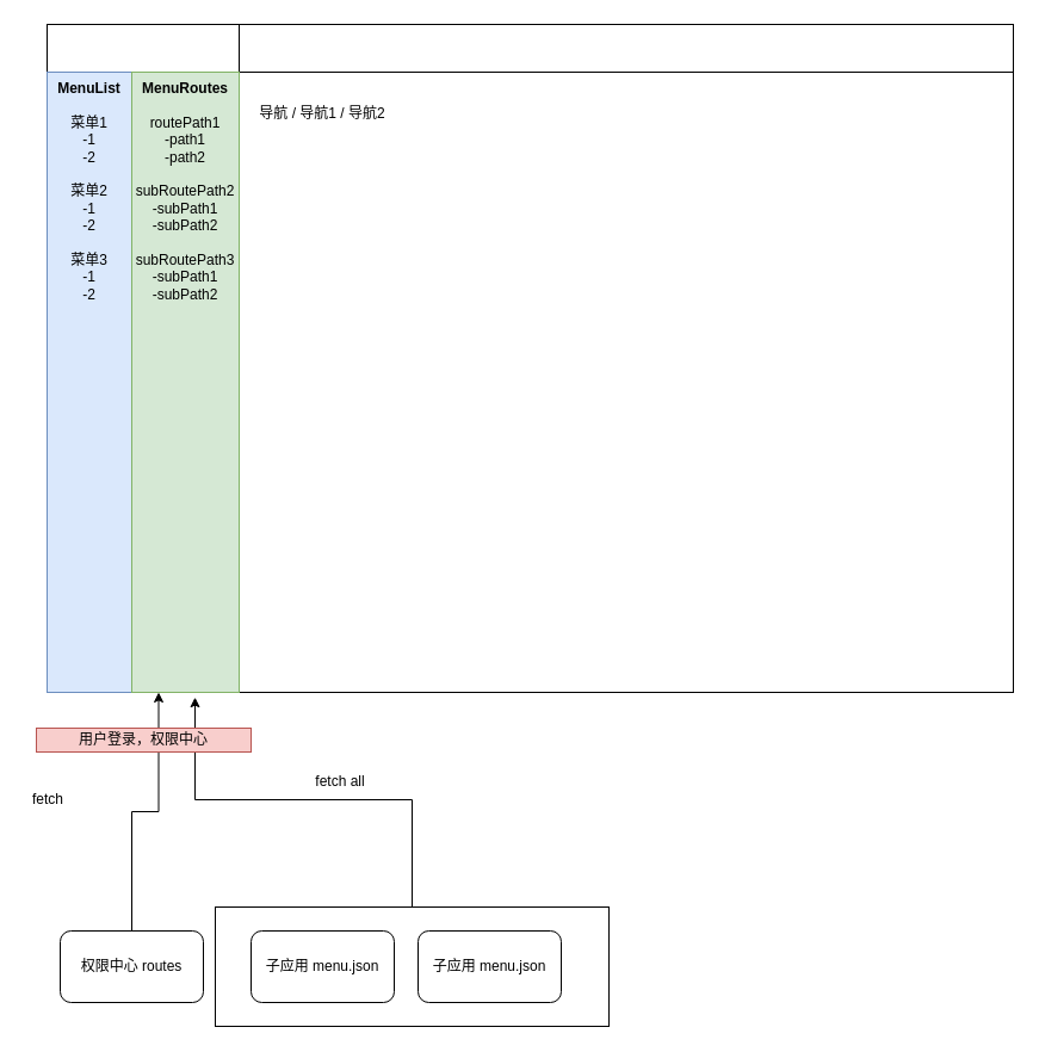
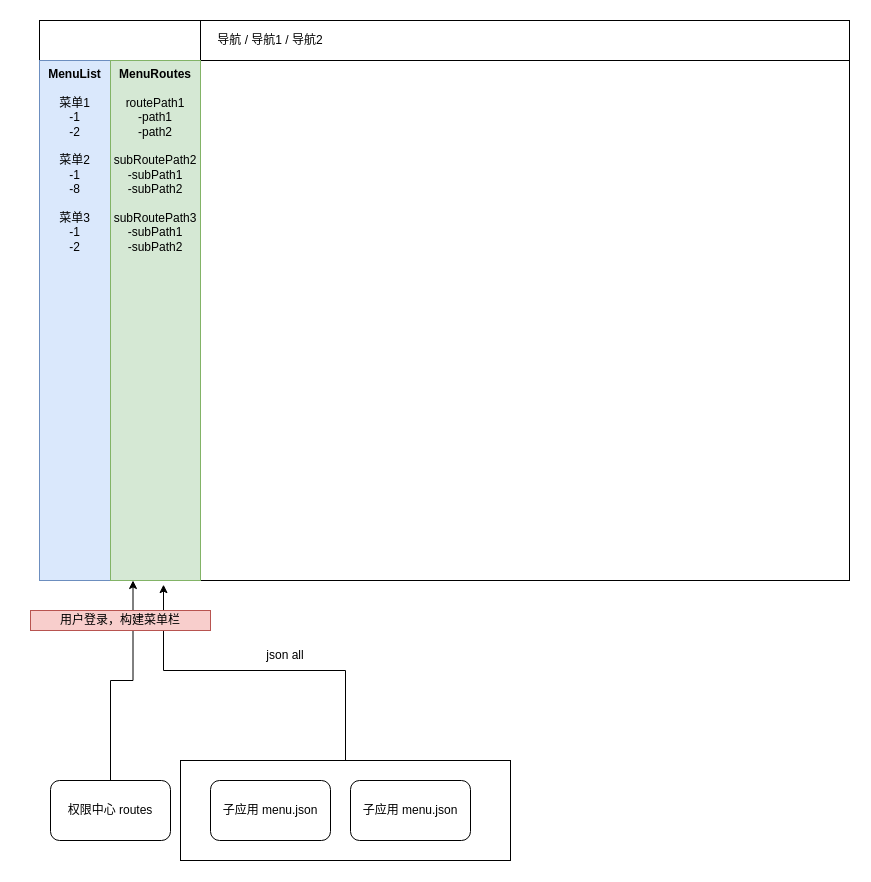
  <mxCell id="0" />
  <mxCell id="1" parent="0" />
  <mxCell id="2" style="edgeStyle=orthogonalEdgeStyle;rounded=0;orthogonalLoop=1;jettySize=auto;html=1;entryX=0.589;entryY=1.008;entryDx=0;entryDy=0;entryPerimeter=0;" edge="1" parent="1" source="3" target="7"><mxGeometry relative="1" as="geometry" /></mxCell>
  <mxCell id="3" value="" style="rounded=0;whiteSpace=wrap;html=1;fillColor=#ffffff;align=center;" vertex="1" parent="1"><mxGeometry x="180" y="760" width="330" height="100" as="geometry" /></mxCell>
  <mxCell id="4" value="" style="shape=internalStorage;whiteSpace=wrap;html=1;backgroundOutline=1;dx=161;dy=40;" vertex="1" parent="1"><mxGeometry x="39" y="20" width="810" height="560" as="geometry" /></mxCell>
- <mxCell id="5" value="导航 / 导航1 / 导航2" style="text;html=1;strokeColor=none;fillColor=none;align=center;verticalAlign=middle;whiteSpace=wrap;rounded=0;" vertex="1" parent="1"><mxGeometry x="210" y="85" width="120" height="20" as="geometry" /></mxCell>
- <mxCell id="6" value="&lt;b&gt;MenuList&lt;/b&gt;&lt;br&gt;&lt;br&gt;菜单1&lt;br&gt;-1&lt;br&gt;-2&lt;br&gt;&lt;br&gt;菜单2&lt;br&gt;-1&lt;br&gt;-2&lt;br&gt;&lt;br&gt;菜单3&lt;br&gt;-1&lt;br&gt;-2&lt;br&gt;&lt;br&gt;" style="text;html=1;strokeColor=#6c8ebf;fillColor=#dae8fc;align=center;verticalAlign=top;whiteSpace=wrap;rounded=0;" vertex="1" parent="1"><mxGeometry x="39" y="60" width="71" height="520" as="geometry" /></mxCell>
+ <mxCell id="5" value="导航 / 导航1 / 导航2" style="text;html=1;strokeColor=none;fillColor=none;align=center;verticalAlign=middle;whiteSpace=wrap;rounded=0;" vertex="1" parent="1"><mxGeometry x="210" y="30" width="120" height="20" as="geometry" /></mxCell>
+ <mxCell id="6" value="&lt;b&gt;MenuList&lt;/b&gt;&lt;br&gt;&lt;br&gt;菜单1&lt;br&gt;-1&lt;br&gt;-2&lt;br&gt;&lt;br&gt;菜单2&lt;br&gt;-1&lt;br&gt;-8&lt;br&gt;&lt;br&gt;菜单3&lt;br&gt;-1&lt;br&gt;-2&lt;br&gt;&lt;br&gt;" style="text;html=1;strokeColor=#6c8ebf;fillColor=#dae8fc;align=center;verticalAlign=top;whiteSpace=wrap;rounded=0;" vertex="1" parent="1"><mxGeometry x="39" y="60" width="71" height="520" as="geometry" /></mxCell>
  <mxCell id="7" value="&lt;b&gt;MenuRoutes&lt;br&gt;&lt;/b&gt;&lt;br&gt;routePath1&lt;br&gt;-path1&lt;br&gt;-path2&lt;br&gt;&lt;br&gt;subRoutePath2&lt;br&gt;-subPath1&lt;br&gt;-subPath2&lt;br&gt;&lt;br&gt;subRoutePath3&lt;br&gt;-subPath1&lt;br&gt;-subPath2&lt;b&gt;&lt;br&gt;&lt;/b&gt;" style="text;html=1;strokeColor=#82b366;fillColor=#d5e8d4;align=center;verticalAlign=top;whiteSpace=wrap;rounded=0;" vertex="1" parent="1"><mxGeometry x="110" y="60" width="90" height="520" as="geometry" /></mxCell>
  <mxCell id="8" style="edgeStyle=orthogonalEdgeStyle;rounded=0;orthogonalLoop=1;jettySize=auto;html=1;entryX=0.25;entryY=1;entryDx=0;entryDy=0;" edge="1" parent="1" source="9" target="7"><mxGeometry relative="1" as="geometry" /></mxCell>
  <mxCell id="9" value="权限中心 routes" style="rounded=1;whiteSpace=wrap;html=1;fillColor=#ffffff;align=center;" vertex="1" parent="1"><mxGeometry x="50" y="780" width="120" height="60" as="geometry" /></mxCell>
  <mxCell id="10" value="子应用 menu.json" style="rounded=1;whiteSpace=wrap;html=1;fillColor=#ffffff;align=center;" vertex="1" parent="1"><mxGeometry x="350" y="780" width="120" height="60" as="geometry" /></mxCell>
  <mxCell id="11" value="子应用 menu.json" style="rounded=1;whiteSpace=wrap;html=1;fillColor=#ffffff;align=center;" vertex="1" parent="1"><mxGeometry x="210" y="780" width="120" height="60" as="geometry" /></mxCell>
- <mxCell id="12" value="用户登录，权限中心" style="text;html=1;strokeColor=#b85450;fillColor=#f8cecc;align=center;verticalAlign=middle;whiteSpace=wrap;rounded=0;" vertex="1" parent="1"><mxGeometry y="610" width="180" height="20" as="geometry" x="30" /></mxCell>
- <mxCell id="13" value="fetch all" style="text;html=1;strokeColor=none;fillColor=none;align=center;verticalAlign=middle;whiteSpace=wrap;rounded=0;" vertex="1" parent="1"><mxGeometry x="240" y="650" width="90" height="10" as="geometry" /></mxCell>
- <mxCell id="14" value="fetch" style="text;html=1;strokeColor=none;fillColor=none;align=center;verticalAlign=middle;whiteSpace=wrap;rounded=0;" vertex="1" parent="1"><mxGeometry x="20" y="660" width="40" height="20" as="geometry" /></mxCell>
+ <mxCell id="12" value="用户登录，构建菜单栏" style="text;html=1;strokeColor=#b85450;fillColor=#f8cecc;align=center;verticalAlign=middle;whiteSpace=wrap;rounded=0;" vertex="1" parent="1"><mxGeometry y="610" width="180" height="20" as="geometry" x="30" /></mxCell>
+ <mxCell id="13" value="json all" style="text;html=1;strokeColor=none;fillColor=none;align=center;verticalAlign=middle;whiteSpace=wrap;rounded=0;" vertex="1" parent="1"><mxGeometry x="240" y="650" width="90" height="10" as="geometry" /></mxCell>
